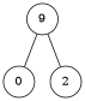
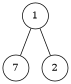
  graph {
    node [shape=circle]
-   1 [height=0.5 width=0.5 label=9]
-   0 [height=0.5 width=0.5]
+   1 [height=0.5 width=0.5]
+   0 [height=0.5 width=0.5 label=7]
    2 [height=0.5 width=0.5]
    1 -- 0
    1 -- 2
  }
